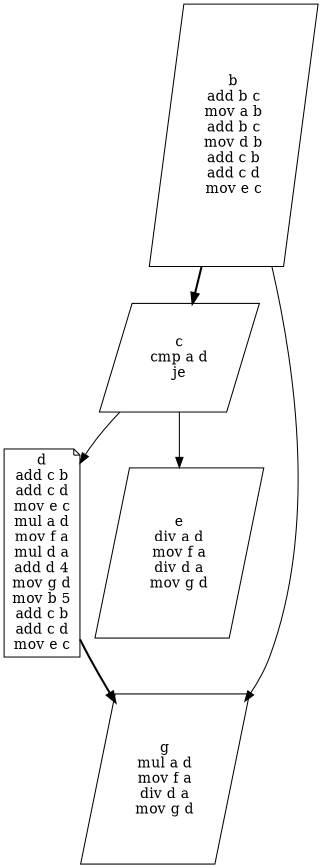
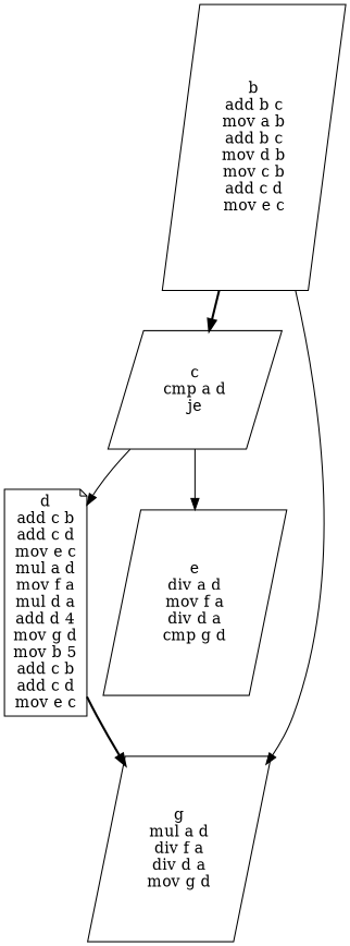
  digraph {
    node [shape=parallelogram]
    edge [style=solid]
-   n1 [label="b\nadd b c\nmov a b\nadd b c\nmov d b\nadd c b\nadd c d\nmov e c\n"]
+   n1 [label="b\nadd b c\nmov a b\nadd b c\nmov d b\nmov c b\nadd c d\nmov e c\n"]
    n2 [label="c\ncmp a d\nje\n"]
-   n3 [label="g\nmul a d\nmov f a\ndiv d a\nmov g d\n"]
+   n3 [label="g\nmul a d\ndiv f a\ndiv d a\nmov g d\n"]
    n4 [label="d\nadd c b\nadd c d\nmov e c\nmul a d\nmov f a\nmul d a\nadd d 4\nmov g d\nmov b 5\nadd c b\nadd c d\nmov e c\n" shape=note]
-   n5 [label="e\ndiv a d\nmov f a\ndiv d a\nmov g d\n"]
+   n5 [label="e\ndiv a d\nmov f a\ndiv d a\ncmp g d\n"]
    n1 -> n2 [style=bold]
    n1 -> n3
    n2 -> n4
    n2 -> n5
    n4 -> n3 [style=bold]
  }
